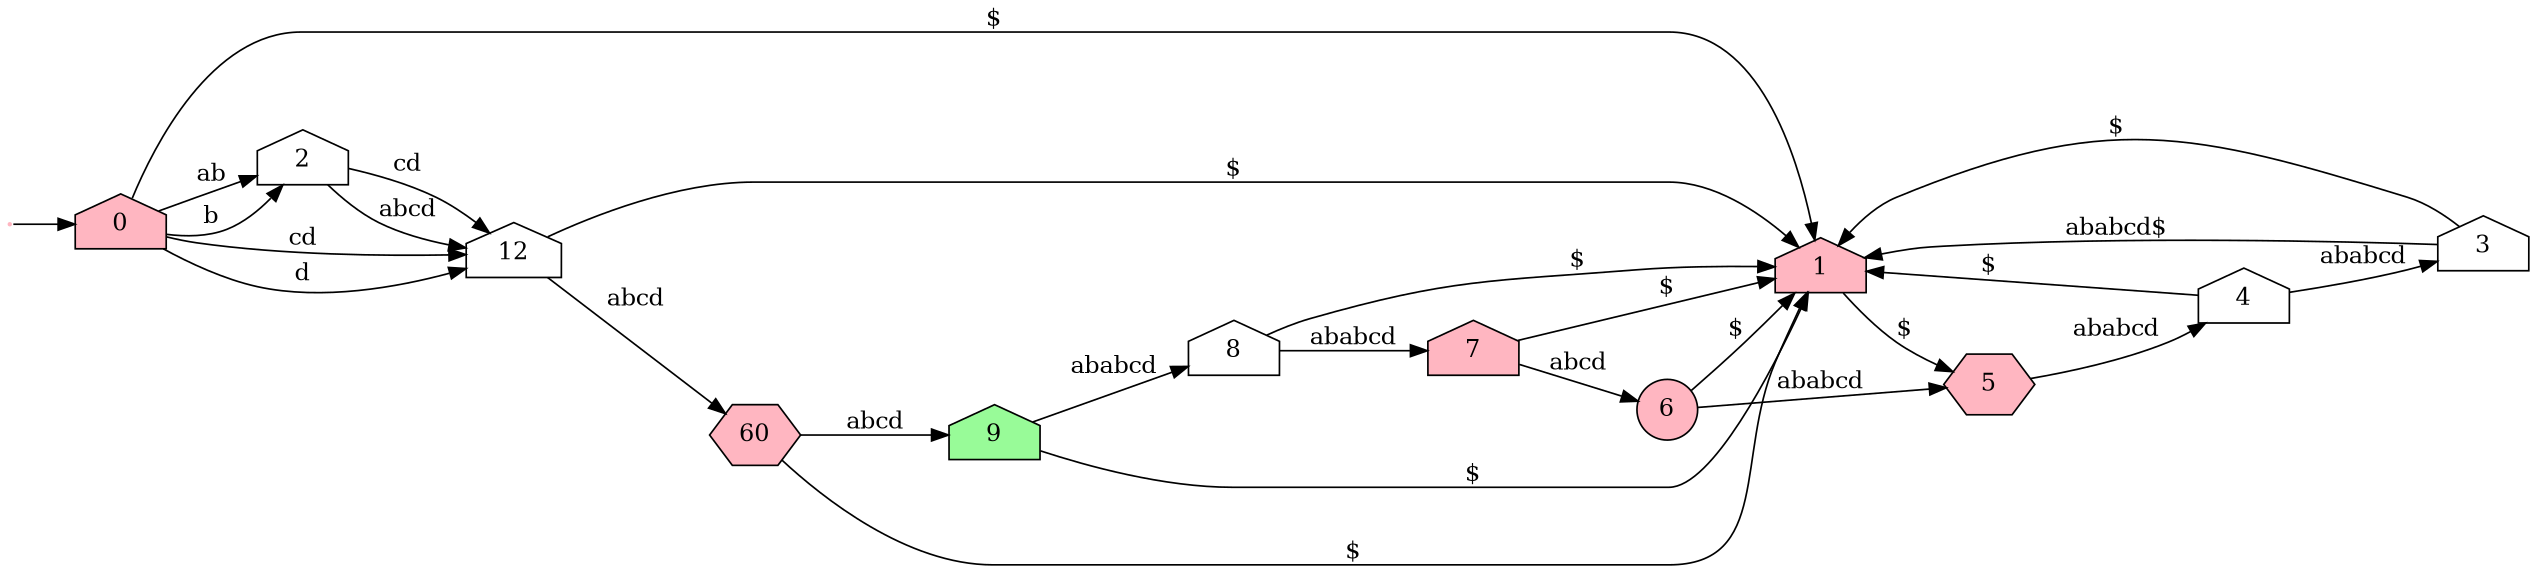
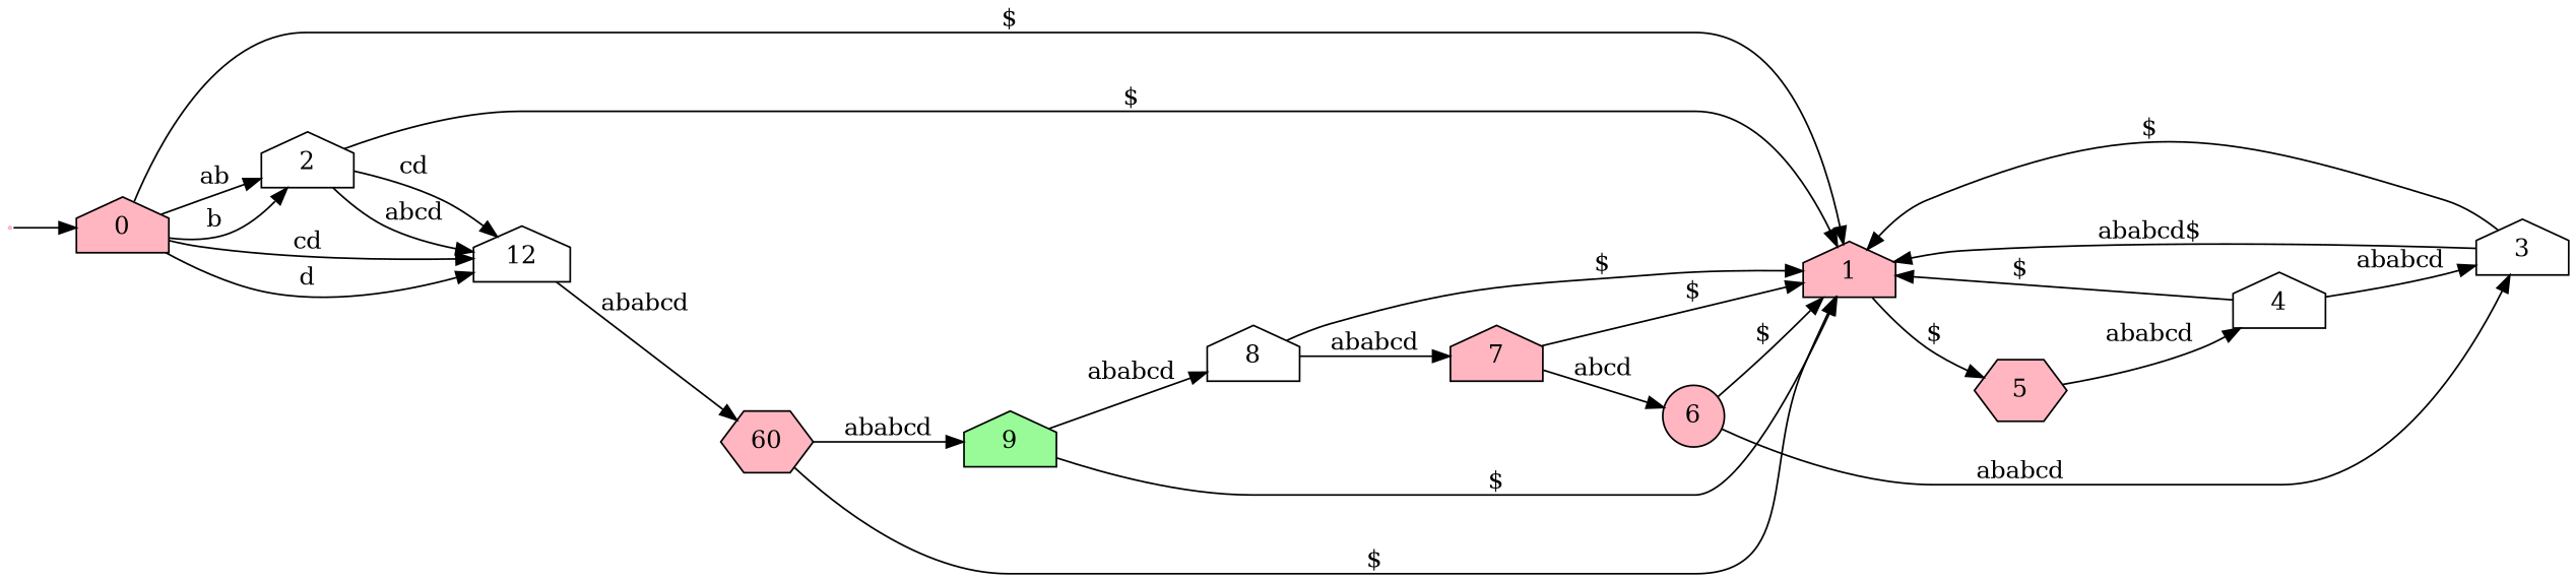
  digraph {
    rankdir=LR
    node [color=black fillcolor=lightpink shape=house style=filled]
    "" [color=white shape=point]
    0
    1
    2 [fillcolor=white]
    n5 [fillcolor=white label=12]
    5 [shape=hexagon]
    n7 [label=60 shape=hexagon]
    9 [fillcolor=palegreen]
    3 [fillcolor=white]
    4 [fillcolor=white]
    6 [shape=circle]
    7
    8 [fillcolor=white]
    "" -> 0
    0 -> 1 [label="$"]
    0 -> 2 [label=ab]
    0 -> 2 [label=b]
    0 -> n5 [label=cd]
    0 -> n5 [label=d]
    1 -> 5 [label="$"]
    2 -> n5 [label=abcd]
    2 -> n5 [label=cd]
-   n5 -> 1 [label="$"]
-   n5 -> n7 [label=abcd]
+   2 -> 1 [label="$"]
+   n5 -> n7 [label=ababcd]
    5 -> 4 [label=ababcd]
    n7 -> 1 [label="$"]
-   n7 -> 9 [label=abcd]
+   n7 -> 9 [label=ababcd]
    9 -> 1 [label="$"]
    9 -> 8 [label=ababcd]
    3 -> 1 [label="$"]
    3 -> 1 [label="ababcd$"]
    4 -> 1 [label="$"]
    4 -> 3 [label=ababcd]
    6 -> 1 [label="$"]
-   6 -> 5 [label=ababcd]
+   6 -> 3 [label=ababcd]
    7 -> 1 [label="$"]
    7 -> 6 [label=abcd]
    8 -> 1 [label="$"]
    8 -> 7 [label=ababcd]
  }
